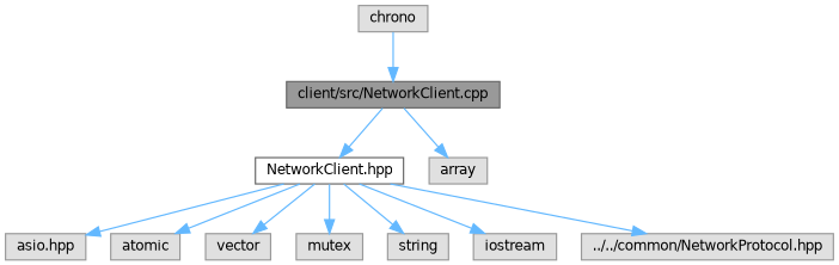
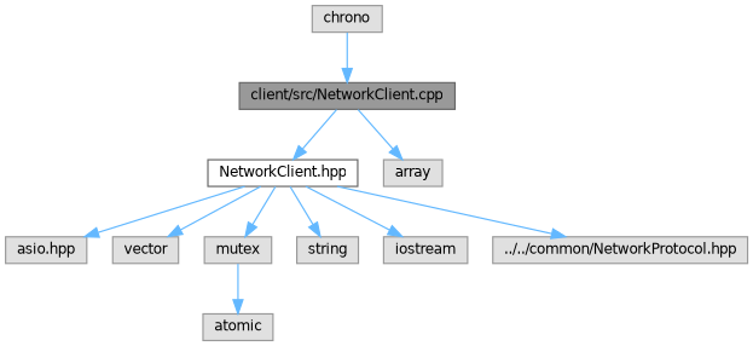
  digraph {
    node [color=grey60 fillcolor="#E0E0E0" fontname=Helvetica fontsize=10 shape=box style=filled]
    edge [color=steelblue1 fontname=Helvetica fontsize=10 labelfontname=Helvetica labelfontsize=10 style=solid]
    n1 [color=gray40 fillcolor=grey60 fontcolor=black height=0.2 label="client/src/NetworkClient.cpp" width=0.4]
    n2 [color=grey40 fillcolor=white height=0.2 label="NetworkClient.hpp" width=0.4]
    n3 [height=0.2 label=array width=0.4]
    n4 [height=0.2 label="asio.hpp" width=0.4]
    n5 [height=0.2 label=atomic width=0.4]
    n6 [height=0.2 label=vector width=0.4]
    n7 [height=0.2 label=mutex width=0.4]
    n8 [height=0.2 label=string width=0.4]
    n9 [height=0.2 label=iostream width=0.4]
    n10 [height=0.2 label="../../common/NetworkProtocol.hpp" width=0.4]
    n11 [height=0.2 label=chrono width=0.4]
    n1 -> n2
    n1 -> n3
    n2 -> n4
-   n2 -> n5
+   n7 -> n5
    n2 -> n6
    n2 -> n7
    n2 -> n8
    n2 -> n9
    n2 -> n10
    n11 -> n1
  }
